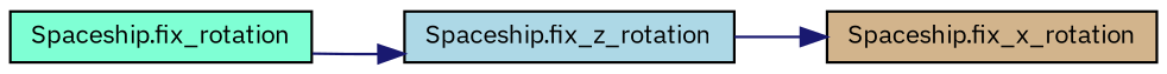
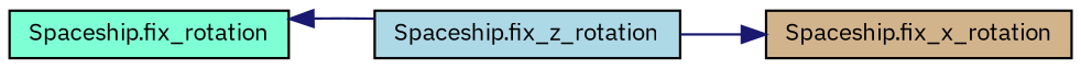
  digraph {
    fontname="IBM Plex Sans"
    rankdir=LR
    node [color=black fontname="IBM Plex Sans" fontsize=10 shape=record style=filled]
    edge [color=midnightblue fontname="IBM Plex Sans" fontsize=10 labelfontname=Helvetica labelfontsize=10 style=solid]
    n1 [fillcolor=aquamarine fontcolor=black height=0.2 label="Spaceship.fix_rotation" width=0.4]
    n2 [fillcolor=lightblue height=0.2 label="Spaceship.fix_z_rotation" width=0.4]
    n3 [fillcolor=tan height=0.2 label="Spaceship.fix_x_rotation" width=0.4]
-   n1 -> n2
+   n2 -> n1
    n2 -> n3
  }
